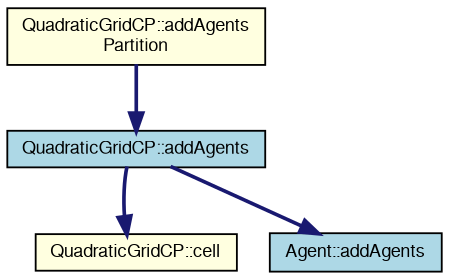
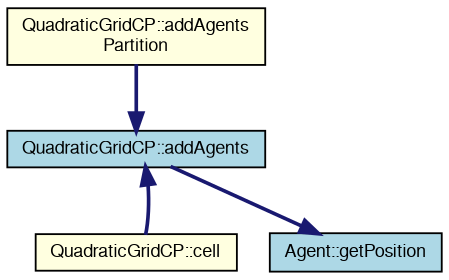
  digraph {
    rankdir=TB
    node [color=black fillcolor=lightyellow fontname=FreeSans fontsize=10 shape=record style=filled]
    edge [color=midnightblue fontname=FreeSans fontsize=10 labelfontname=FreeSans labelfontsize=10 style=bold]
    n1 [fontcolor=black height=0.2 label="QuadraticGridCP::addAgents\lPartition" width=0.4]
    n2 [fillcolor=lightblue height=0.2 label="QuadraticGridCP::addAgents" width=0.4]
    n3 [height=0.2 label="QuadraticGridCP::cell" width=0.4]
-   n4 [fillcolor=lightblue height=0.2 label="Agent::addAgents" width=0.4]
+   n4 [fillcolor=lightblue height=0.2 label="Agent::getPosition" width=0.4]
    n1 -> n2
-   n2 -> n3
+   n3 -> n2
    n2 -> n4
  }
